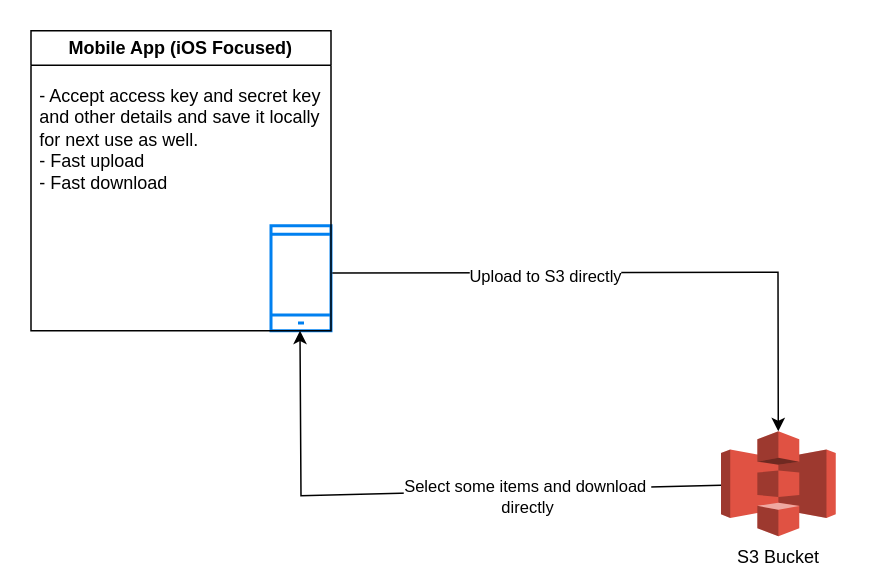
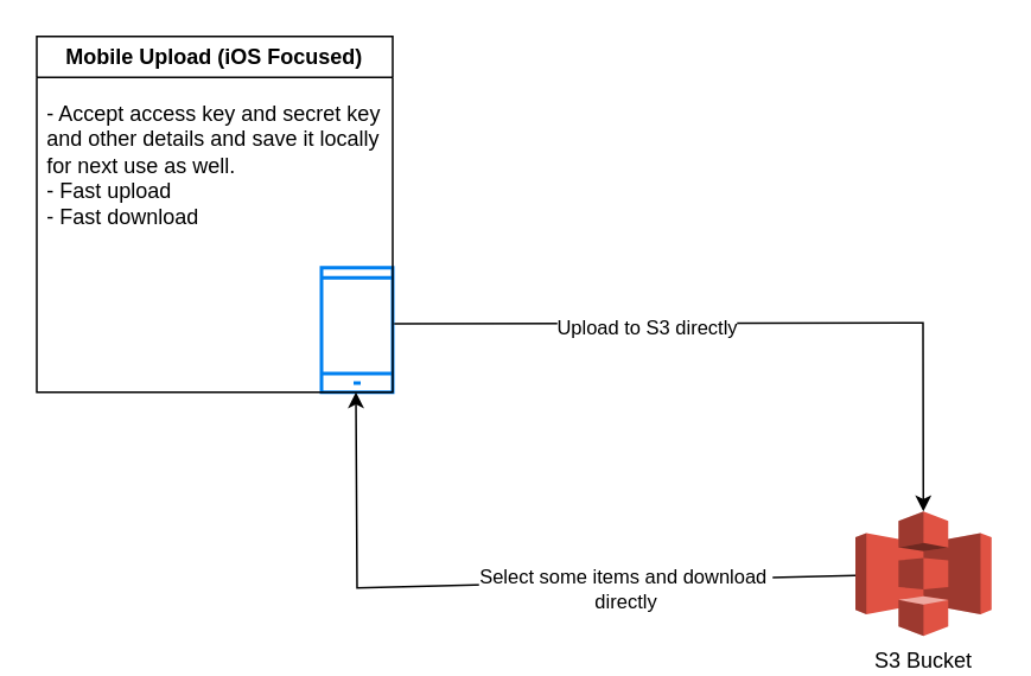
  <mxCell id="0" />
  <mxCell id="1" parent="0" />
  <mxCell id="2" value="S3 Bucket" style="outlineConnect=0;dashed=0;verticalLabelPosition=bottom;verticalAlign=top;align=center;html=1;shape=mxgraph.aws3.s3;fillColor=#E05243;gradientColor=none;" vertex="1" parent="1"><mxGeometry x="480" y="287" width="76.5" height="70" as="geometry" /></mxCell>
  <mxCell id="3" value="" style="html=1;verticalLabelPosition=bottom;align=center;labelBackgroundColor=#ffffff;verticalAlign=top;strokeWidth=2;strokeColor=#0080F0;shadow=0;dashed=0;shape=mxgraph.ios7.icons.smartphone;" vertex="1" parent="1"><mxGeometry x="180" y="150" width="40" height="70" as="geometry" /></mxCell>
  <mxCell id="4" value="" style="endArrow=classic;html=1;rounded=0;exitX=1.021;exitY=0.449;exitDx=0;exitDy=0;exitPerimeter=0;" edge="1" parent="1" source="3" target="2"><mxGeometry width="50" height="50" relative="1" as="geometry"><mxPoint x="470" y="420" as="sourcePoint" /><mxPoint x="520" y="370" as="targetPoint" /><Array as="points"><mxPoint x="518" y="181" /></Array></mxGeometry></mxCell>
  <mxCell id="5" value="Upload to S3 directly" style="edgeLabel;html=1;align=center;verticalAlign=middle;resizable=0;points=[];" vertex="1" connectable="0" parent="4"><mxGeometry x="0.115" y="2" relative="1" as="geometry"><mxPoint x="-83" y="4" as="offset" /></mxGeometry></mxCell>
  <mxCell id="6" value="" style="endArrow=classic;html=1;rounded=0;entryX=0.483;entryY=0.999;entryDx=0;entryDy=0;entryPerimeter=0;" edge="1" parent="1" source="2" target="3"><mxGeometry width="50" height="50" relative="1" as="geometry"><mxPoint x="470" y="360" as="sourcePoint" /><mxPoint x="520" y="310" as="targetPoint" /><Array as="points"><mxPoint x="200" y="330" /></Array></mxGeometry></mxCell>
  <mxCell id="7" value="Select some items and download&amp;nbsp;&lt;div&gt;directly&lt;/div&gt;" style="edgeLabel;html=1;align=center;verticalAlign=middle;resizable=0;points=[];" vertex="1" connectable="0" parent="6"><mxGeometry x="-0.004" y="-3" relative="1" as="geometry"><mxPoint x="65" y="6" as="offset" /></mxGeometry></mxCell>
- <mxCell id="8" value="Mobile App (iOS Focused)" style="swimlane;whiteSpace=wrap;html=1;" vertex="1" parent="1"><mxGeometry x="20" y="20" width="200" height="200" as="geometry" /></mxCell>
+ <mxCell id="8" value="Mobile Upload (iOS Focused)" style="swimlane;whiteSpace=wrap;html=1;" vertex="1" parent="1"><mxGeometry x="20" y="20" width="200" height="200" as="geometry" /></mxCell>
  <mxCell id="9" value="- Accept access key and secret key and other details and save it locally for next use as well.&lt;div&gt;- Fast upload&lt;/div&gt;&lt;div&gt;- Fast download&lt;/div&gt;" style="text;strokeColor=none;fillColor=none;align=left;verticalAlign=top;spacingLeft=4;spacingRight=4;overflow=hidden;points=[[0,0.5],[1,0.5]];portConstraint=eastwest;rotatable=0;whiteSpace=wrap;html=1;" vertex="1" parent="8"><mxGeometry y="30" width="200" height="100" as="geometry" /></mxCell>
